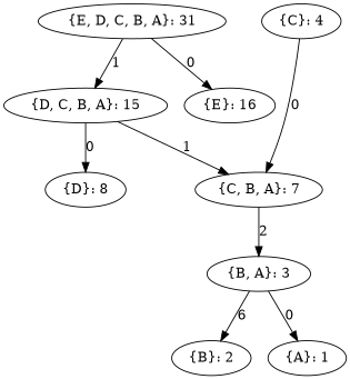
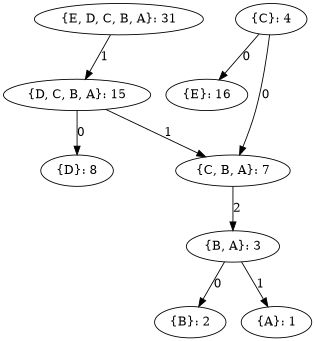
  digraph {
    n1 [label="{E, D, C, B, A}: 31"]
    n2 [label="{D, C, B, A}: 15"]
    n3 [label="{E}: 16"]
    n4 [label="{C, B, A}: 7"]
    n5 [label="{D}: 8"]
    n6 [label="{B, A}: 3"]
    n7 [label="{B}: 2"]
    n8 [label="{A}: 1"]
    n9 [label="{C}: 4"]
    n1 -> n2 [label=1]
-   n1 -> n3 [label=0]
+   n9 -> n3 [label=0]
    n2 -> n4 [label=1]
    n2 -> n5 [label=0]
    n4 -> n6 [label=2]
-   n6 -> n7 [label=6]
-   n6 -> n8 [label=0]
+   n6 -> n7 [label=0]
+   n6 -> n8 [label=1]
    n9 -> n4 [label=0]
  }
